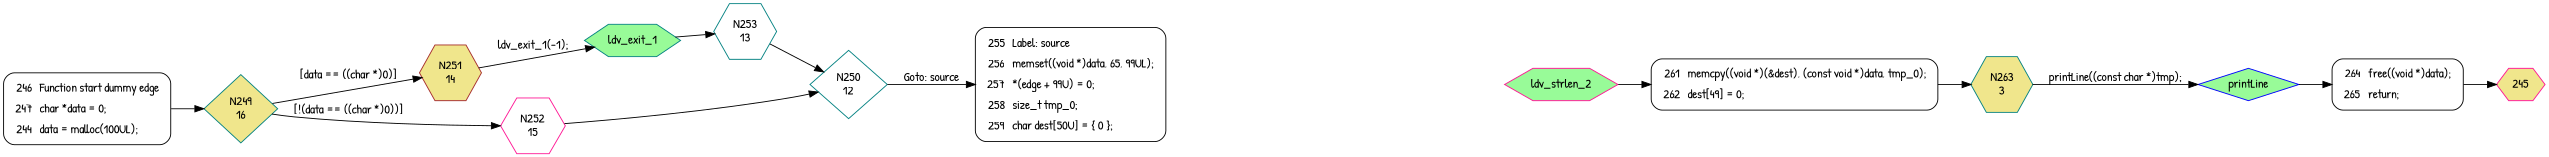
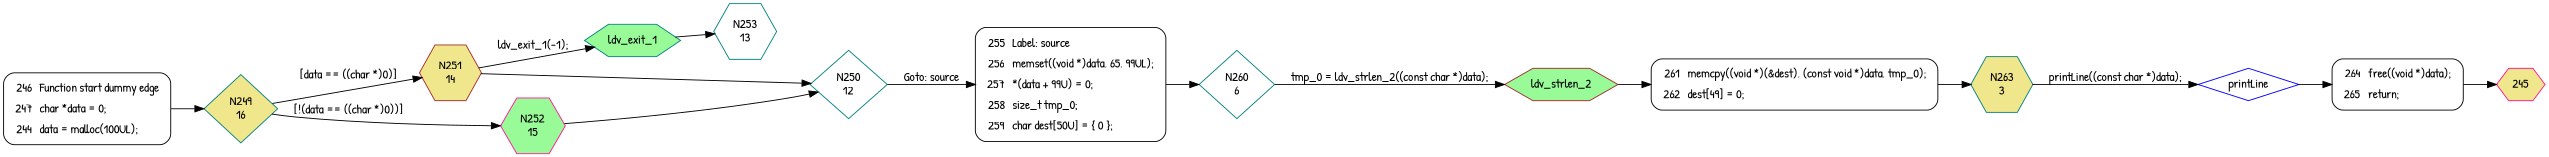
  digraph {
    fontname="Patrick Hand"
    rankdir=LR
    node [color=teal fillcolor=white fontname="Patrick Hand" shape=hexagon style=filled]
    edge [fontname="Patrick Hand"]
    n1 [fillcolor=khaki label="N249\n16" shape=diamond]
    n2 [color=brown fillcolor=khaki label="N251\n14"]
-   n3 [color=deeppink label="N252\n15"]
+   n3 [color=deeppink fillcolor=palegreen label="N252\n15"]
    n4 [fillcolor=palegreen label=ldv_exit_1]
    n5 [label="N250\n12" shape=diamond]
    n6 [label="N253\n13"]
-   n7 [label=<<table border="0" cellborder="0" cellpadding="3" bgcolor="white"><tr><td align="right">255</td><td align="left">Label: source</td></tr><tr><td align="right">256</td><td align="left">memset((void *)data, 65, 99UL);</td></tr><tr><td align="right">257</td><td align="left">*(edge + 99U) = 0;</td></tr><tr><td align="right">258</td><td align="left">size_t tmp_0;</td></tr><tr><td align="right">259</td><td align="left">char dest[50U] = &#123; 0 &#125;;</td></tr></table>> penwidth=1 shape=Mrecord style="filled,bold" color=""]
-   n9 [color=deeppink fillcolor=palegreen label=ldv_strlen_2]
+   n7 [label=<<table border="0" cellborder="0" cellpadding="3" bgcolor="white"><tr><td align="right">255</td><td align="left">Label: source</td></tr><tr><td align="right">256</td><td align="left">memset((void *)data, 65, 99UL);</td></tr><tr><td align="right">257</td><td align="left">*(data + 99U) = 0;</td></tr><tr><td align="right">258</td><td align="left">size_t tmp_0;</td></tr><tr><td align="right">259</td><td align="left">char dest[50U] = &#123; 0 &#125;;</td></tr></table>> penwidth=1 shape=Mrecord style="filled,bold" color=""]
+   n8 [label="N260\n6" shape=diamond]
+   n9 [color=brown fillcolor=palegreen label=ldv_strlen_2]
    n10 [label=<<table border="0" cellborder="0" cellpadding="3" bgcolor="white"><tr><td align="right">261</td><td align="left">memcpy((void *)(&amp;dest), (const void *)data, tmp_0);</td></tr><tr><td align="right">262</td><td align="left">dest[49] = 0;</td></tr></table>> penwidth=1 shape=Mrecord style="filled,bold" color=""]
    n11 [fillcolor=khaki label="N263\n3"]
-   n12 [color=blue fillcolor=palegreen label=printLine shape=diamond]
+   n12 [color=blue label=printLine shape=diamond]
    n13 [label=<<table border="0" cellborder="0" cellpadding="3" bgcolor="white"><tr><td align="right">264</td><td align="left">free((void *)data);</td></tr><tr><td align="right">265</td><td align="left">return;</td></tr></table>> penwidth=1 shape=Mrecord style="filled,bold" color=""]
    245 [color=deeppink fillcolor=khaki]
    n15 [label=<<table border="0" cellborder="0" cellpadding="3" bgcolor="white"><tr><td align="right">246</td><td align="left">Function start dummy edge</td></tr><tr><td align="right">247</td><td align="left">char *data = 0;</td></tr><tr><td align="right">244</td><td align="left">data = malloc(100UL);</td></tr></table>> penwidth=1 shape=Mrecord style="filled,bold" color=""]
    n1 -> n2 [label="[data == ((char *)0)]"]
    n1 -> n3 [label="[!(data == ((char *)0))]"]
    n2 -> n4 [label="ldv_exit_1(-1);"]
    n3 -> n5
    n4 -> n6
    n5 -> n7 [label="Goto: source"]
-   n6 -> n5
+   n2 -> n5
+   n7 -> n8
+   n8 -> n9 [label="tmp_0 = ldv_strlen_2((const char *)data);"]
    n9 -> n10
    n10 -> n11
-   n11 -> n12 [label="printLine((const char *)tmp);"]
+   n11 -> n12 [label="printLine((const char *)data);"]
    n12 -> n13
    n13 -> 245
    n15 -> n1
  }
